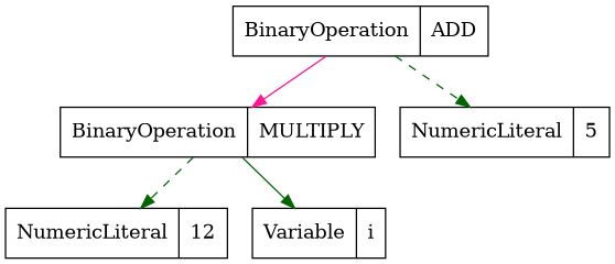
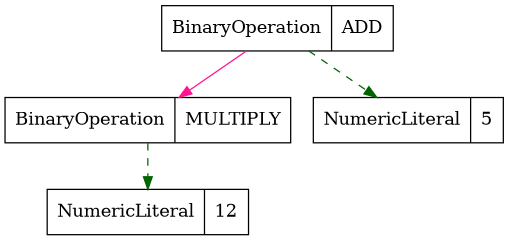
  digraph {
    node [shape=record]
    edge [color=darkgreen style=dashed]
    n1 [label="NumericLiteral|12"]
    n2 [label="BinaryOperation|MULTIPLY"]
-   n3 [label="Variable|i"]
    n4 [label="BinaryOperation|ADD"]
    n5 [label="NumericLiteral|5"]
    n2 -> n1
-   n2 -> n3 [style=solid]
    n4 -> n2 [color=deeppink style=solid]
    n4 -> n5
  }
